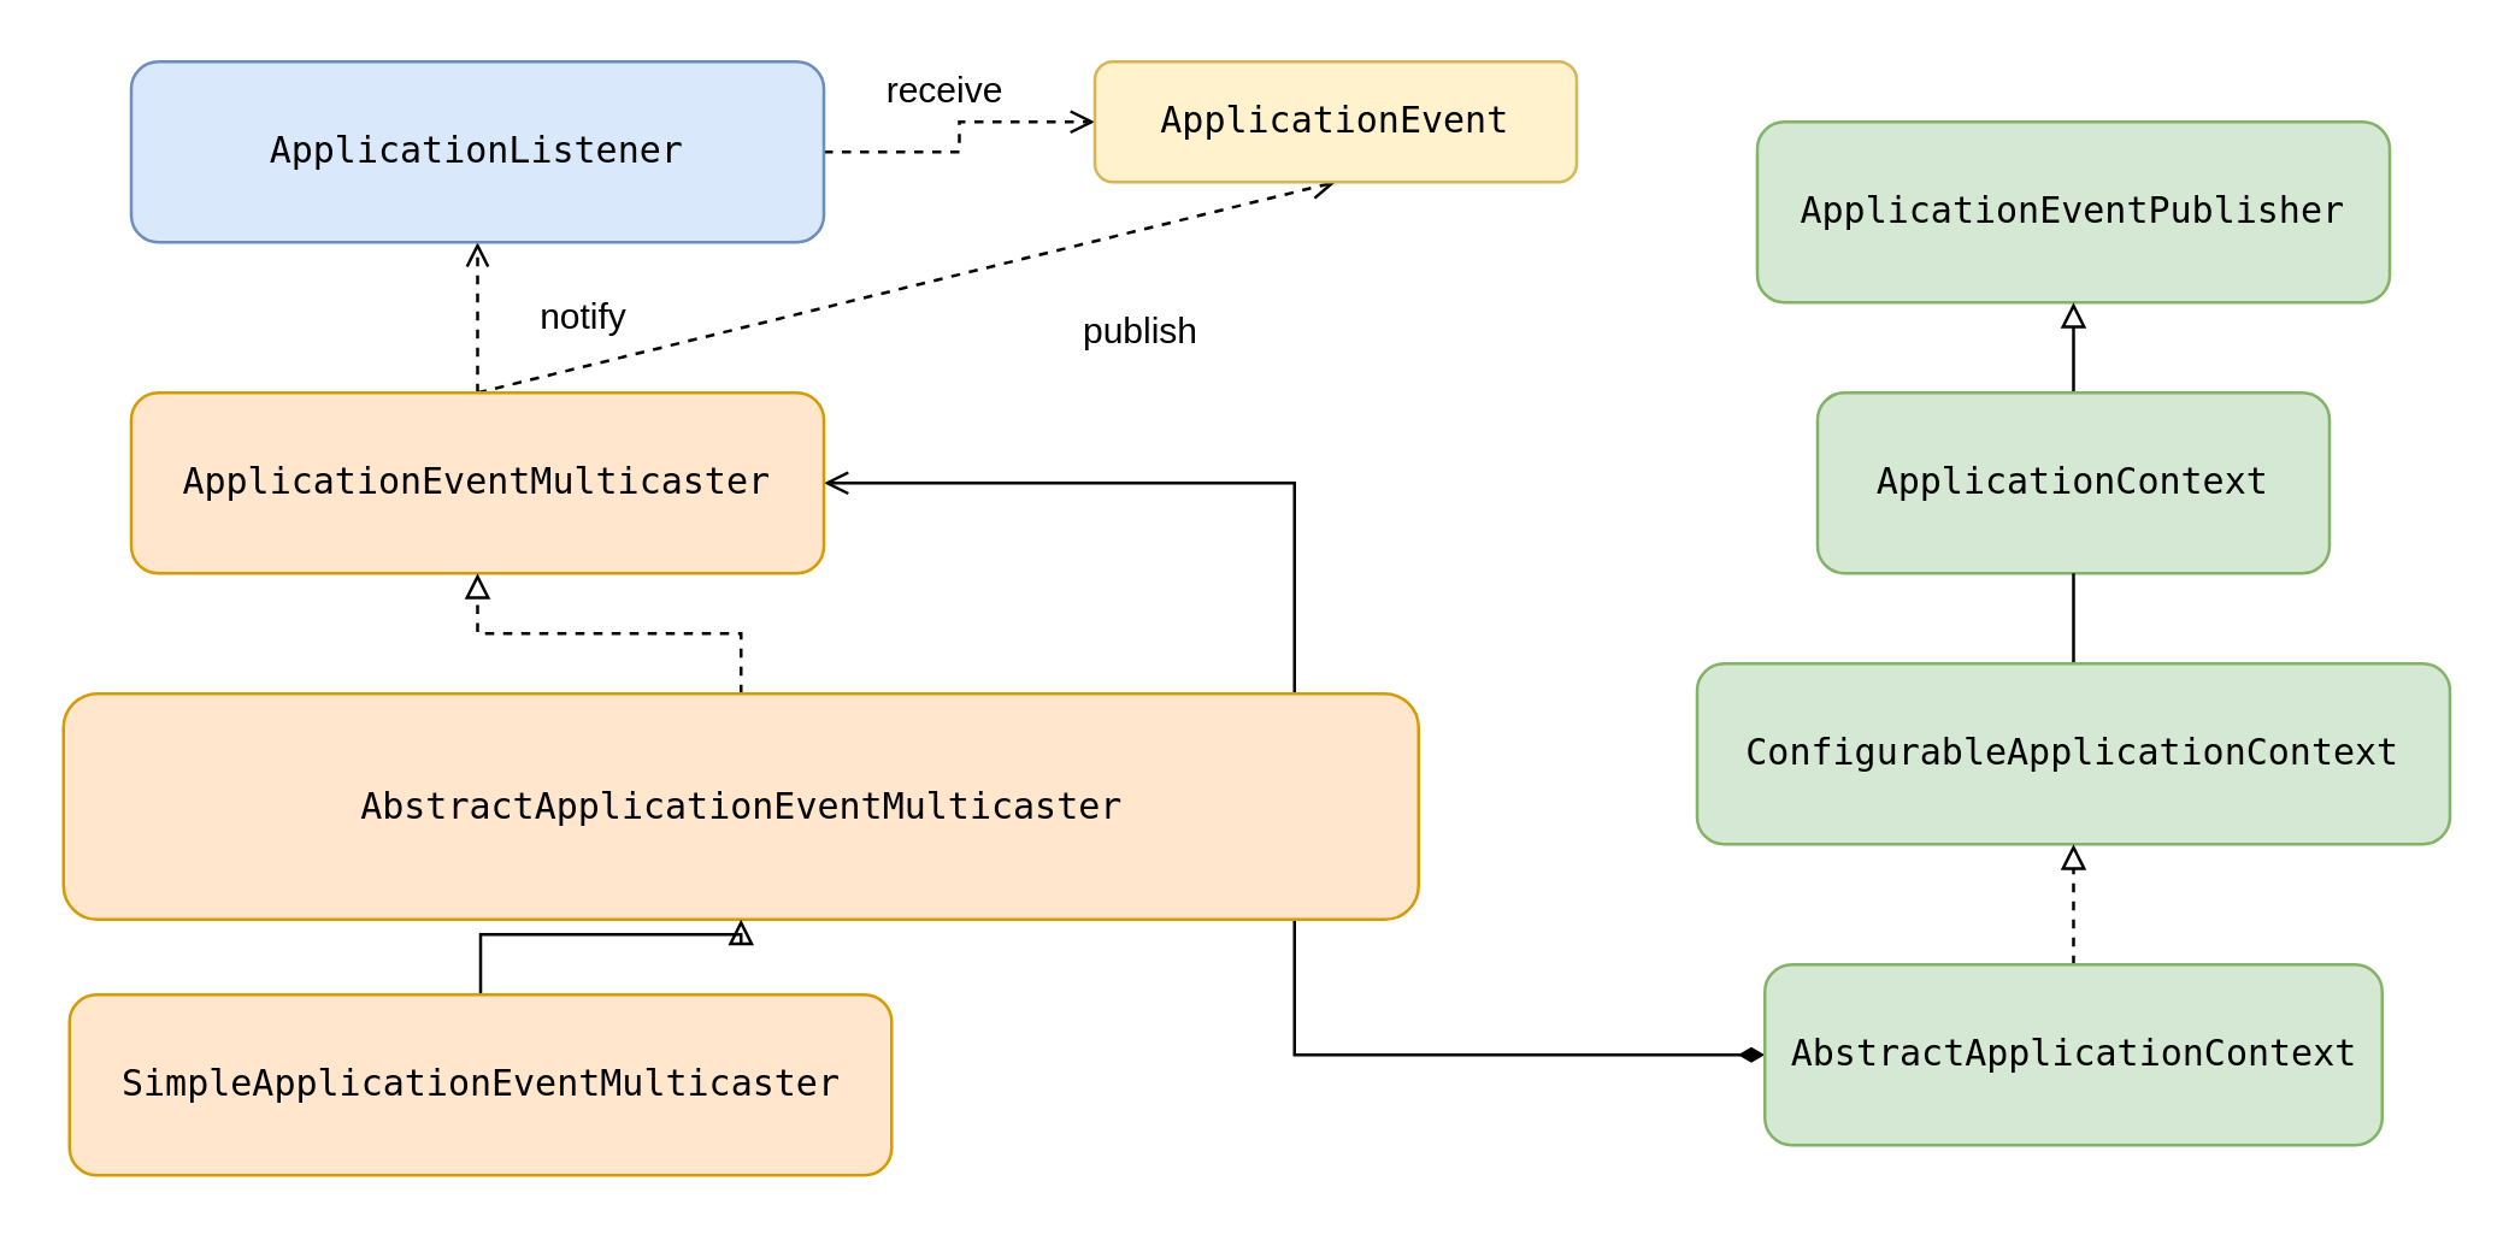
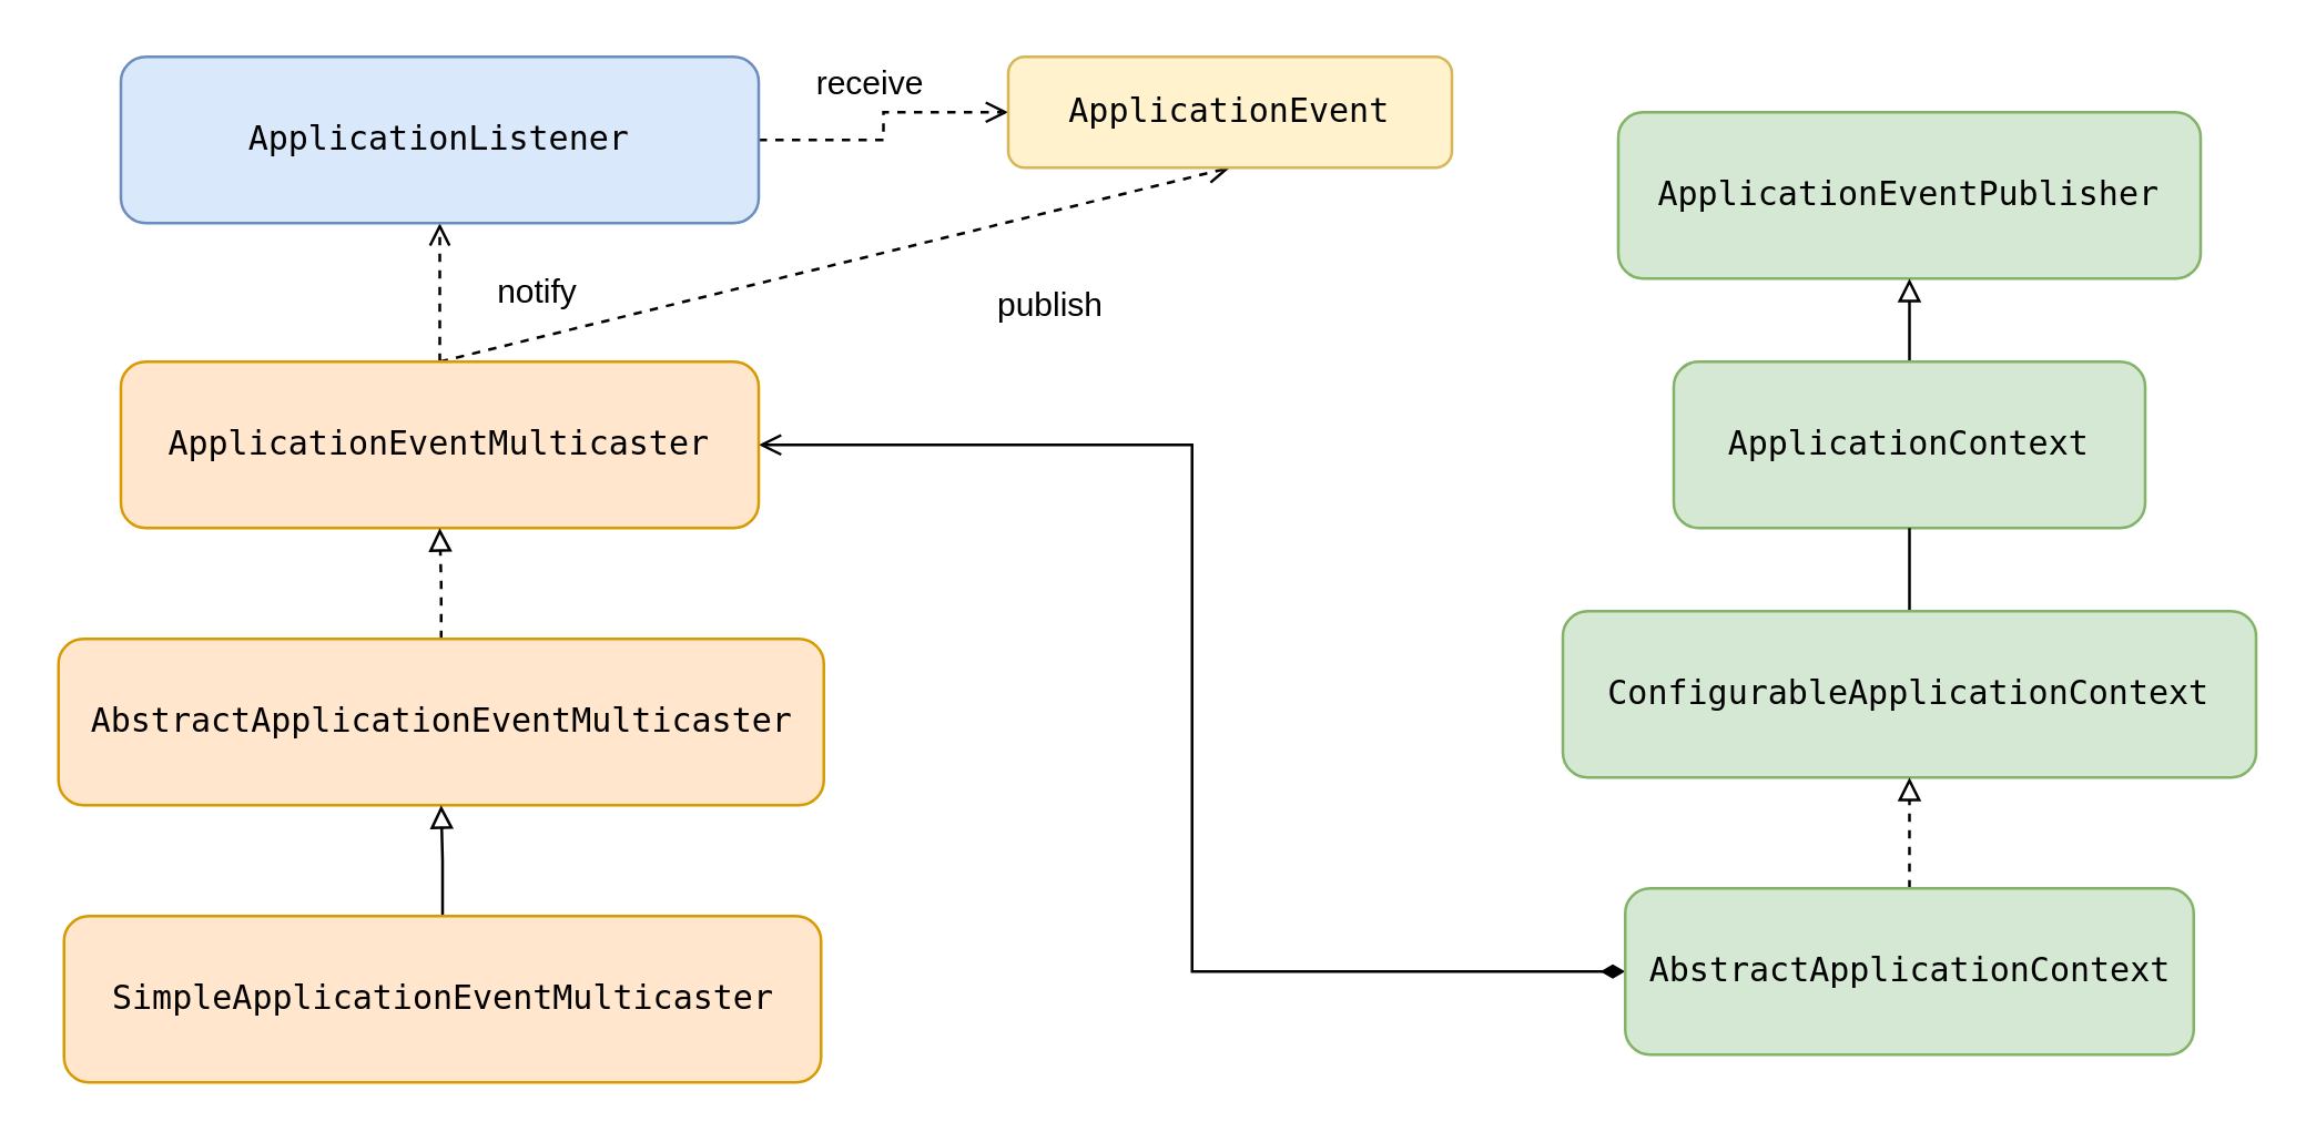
  <mxCell id="0" />
  <mxCell id="1" parent="0" />
  <mxCell id="2" value="" style="edgeStyle=orthogonalEdgeStyle;rounded=0;orthogonalLoop=1;jettySize=auto;html=1;dashed=1;endArrow=open;endFill=0;" edge="1" parent="1" source="5" target="11"><mxGeometry relative="1" as="geometry" /></mxCell>
  <mxCell id="3" style="edgeStyle=none;rounded=0;orthogonalLoop=1;jettySize=auto;html=1;exitX=0.5;exitY=0;exitDx=0;exitDy=0;entryX=0.5;entryY=1;entryDx=0;entryDy=0;dashed=1;endArrow=open;endFill=0;" edge="1" parent="1" source="5" target="13"><mxGeometry relative="1" as="geometry" /></mxCell>
  <mxCell id="4" style="edgeStyle=orthogonalEdgeStyle;rounded=0;orthogonalLoop=1;jettySize=auto;html=1;exitX=1;exitY=0.5;exitDx=0;exitDy=0;entryX=0;entryY=0.5;entryDx=0;entryDy=0;endArrow=diamondThin;endFill=1;startArrow=open;startFill=0;" edge="1" parent="1" source="5" target="22"><mxGeometry relative="1" as="geometry" /></mxCell>
  <mxCell id="5" value="&lt;pre&gt;ApplicationEventMulticaster&lt;/pre&gt;" style="rounded=1;whiteSpace=wrap;html=1;fillColor=#ffe6cc;strokeColor=#d79b00;" vertex="1" parent="1"><mxGeometry x="43" y="130" width="230" height="60" as="geometry" /></mxCell>
  <mxCell id="6" value="" style="edgeStyle=orthogonalEdgeStyle;rounded=0;orthogonalLoop=1;jettySize=auto;html=1;endArrow=block;endFill=0;dashed=1;" edge="1" parent="1" source="7" target="5"><mxGeometry relative="1" as="geometry" /></mxCell>
- <mxCell id="7" value="&lt;pre&gt;AbstractApplicationEventMulticaster&lt;/pre&gt;" style="rounded=1;whiteSpace=wrap;html=1;fillColor=#ffe6cc;strokeColor=#d79b00;" vertex="1" parent="1"><mxGeometry x="20.5" y="230" width="450" height="75" as="geometry" /></mxCell>
+ <mxCell id="7" value="&lt;pre&gt;AbstractApplicationEventMulticaster&lt;/pre&gt;" style="rounded=1;whiteSpace=wrap;html=1;fillColor=#ffe6cc;strokeColor=#d79b00;" vertex="1" parent="1"><mxGeometry x="20.5" y="230" width="276" height="60" as="geometry" /></mxCell>
  <mxCell id="8" value="" style="edgeStyle=orthogonalEdgeStyle;rounded=0;orthogonalLoop=1;jettySize=auto;html=1;endArrow=block;endFill=0;" edge="1" parent="1" source="9" target="7"><mxGeometry relative="1" as="geometry" /></mxCell>
  <mxCell id="9" value="&lt;pre&gt;&lt;pre&gt;SimpleApplicationEventMulticaster&lt;/pre&gt;&lt;/pre&gt;" style="rounded=1;whiteSpace=wrap;html=1;fillColor=#ffe6cc;strokeColor=#d79b00;" vertex="1" parent="1"><mxGeometry x="22.5" y="330" width="273" height="60" as="geometry" /></mxCell>
  <mxCell id="10" value="" style="edgeStyle=orthogonalEdgeStyle;rounded=0;orthogonalLoop=1;jettySize=auto;html=1;dashed=1;endArrow=open;endFill=0;" edge="1" parent="1" source="11" target="13"><mxGeometry relative="1" as="geometry" /></mxCell>
  <mxCell id="11" value="&lt;pre&gt;&lt;pre&gt;ApplicationListener&lt;/pre&gt;&lt;/pre&gt;" style="rounded=1;whiteSpace=wrap;html=1;fillColor=#dae8fc;strokeColor=#6c8ebf;" vertex="1" parent="1"><mxGeometry x="43" y="20" width="230" height="60" as="geometry" /></mxCell>
  <mxCell id="12" value="notify" style="text;html=1;align=center;verticalAlign=middle;resizable=0;points=[];autosize=1;strokeColor=none;fillColor=none;" vertex="1" parent="1"><mxGeometry x="173" y="95" width="40" height="20" as="geometry" /></mxCell>
  <mxCell id="13" value="&lt;pre&gt;&lt;pre&gt;&lt;pre&gt;ApplicationEvent&lt;/pre&gt;&lt;/pre&gt;&lt;/pre&gt;" style="rounded=1;whiteSpace=wrap;html=1;fillColor=#fff2cc;strokeColor=#d6b656;" vertex="1" parent="1"><mxGeometry x="363" y="20" width="160" height="40" as="geometry" /></mxCell>
  <mxCell id="14" value="publish" style="text;html=1;align=center;verticalAlign=middle;resizable=0;points=[];autosize=1;strokeColor=none;fillColor=none;" vertex="1" parent="1"><mxGeometry x="353" y="100" width="50" height="20" as="geometry" /></mxCell>
  <mxCell id="15" value="receive" style="text;html=1;align=center;verticalAlign=middle;resizable=0;points=[];autosize=1;strokeColor=none;fillColor=none;" vertex="1" parent="1"><mxGeometry x="288" y="20" width="50" height="20" as="geometry" /></mxCell>
  <mxCell id="16" value="&lt;pre&gt;ApplicationEventPublisher&lt;/pre&gt;" style="rounded=1;whiteSpace=wrap;html=1;fillColor=#d5e8d4;strokeColor=#82b366;" vertex="1" parent="1"><mxGeometry x="583" y="40" width="210" height="60" as="geometry" /></mxCell>
  <mxCell id="17" value="" style="edgeStyle=none;rounded=0;orthogonalLoop=1;jettySize=auto;html=1;endArrow=block;endFill=0;" edge="1" parent="1" source="18" target="16"><mxGeometry relative="1" as="geometry" /></mxCell>
  <mxCell id="18" value="&lt;pre&gt;&lt;pre&gt;ApplicationContext&lt;/pre&gt;&lt;/pre&gt;" style="rounded=1;whiteSpace=wrap;html=1;fillColor=#d5e8d4;strokeColor=#82b366;" vertex="1" parent="1"><mxGeometry x="603" y="130" width="170" height="60" as="geometry" /></mxCell>
  <mxCell id="19" value="" style="edgeStyle=none;rounded=0;orthogonalLoop=1;jettySize=auto;html=1;endArrow=none;endFill=0;" edge="1" parent="1" source="20" target="18"><mxGeometry relative="1" as="geometry" /></mxCell>
  <mxCell id="20" value="&lt;pre&gt;&lt;pre&gt;&lt;pre&gt;ConfigurableApplicationContext&lt;/pre&gt;&lt;/pre&gt;&lt;/pre&gt;" style="rounded=1;whiteSpace=wrap;html=1;fillColor=#d5e8d4;strokeColor=#82b366;" vertex="1" parent="1"><mxGeometry x="563" y="220" width="250" height="60" as="geometry" /></mxCell>
  <mxCell id="21" value="" style="edgeStyle=none;rounded=0;orthogonalLoop=1;jettySize=auto;html=1;endArrow=block;endFill=0;dashed=1;" edge="1" parent="1" source="22" target="20"><mxGeometry relative="1" as="geometry" /></mxCell>
  <mxCell id="22" value="&lt;pre&gt;&lt;pre&gt;&lt;pre&gt;&lt;pre&gt;AbstractApplicationContext&lt;/pre&gt;&lt;/pre&gt;&lt;/pre&gt;&lt;/pre&gt;" style="rounded=1;whiteSpace=wrap;html=1;fillColor=#d5e8d4;strokeColor=#82b366;" vertex="1" parent="1"><mxGeometry x="585.5" y="320" width="205" height="60" as="geometry" /></mxCell>
